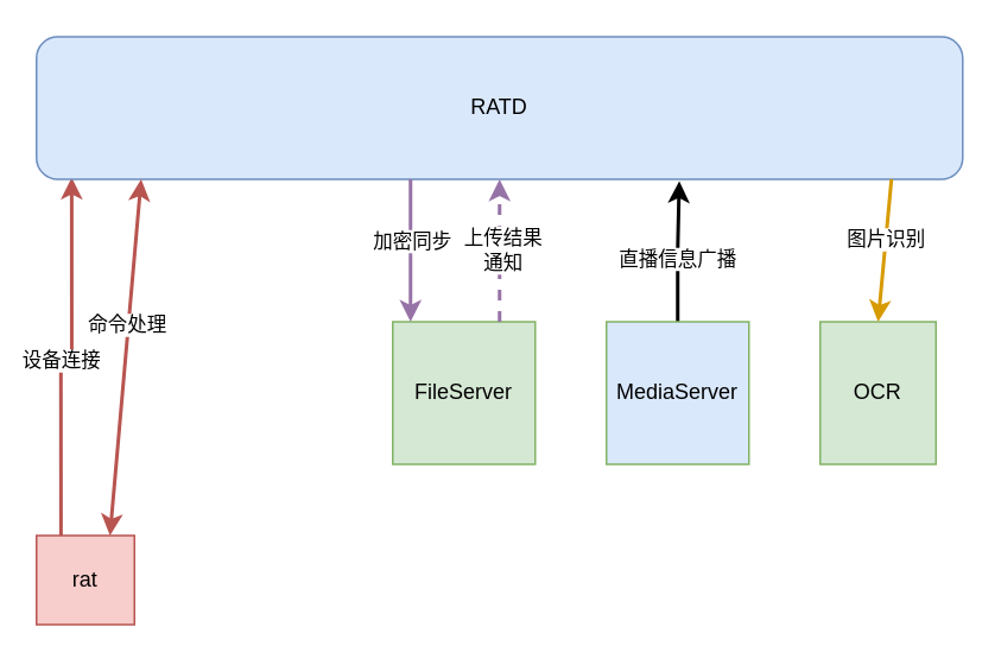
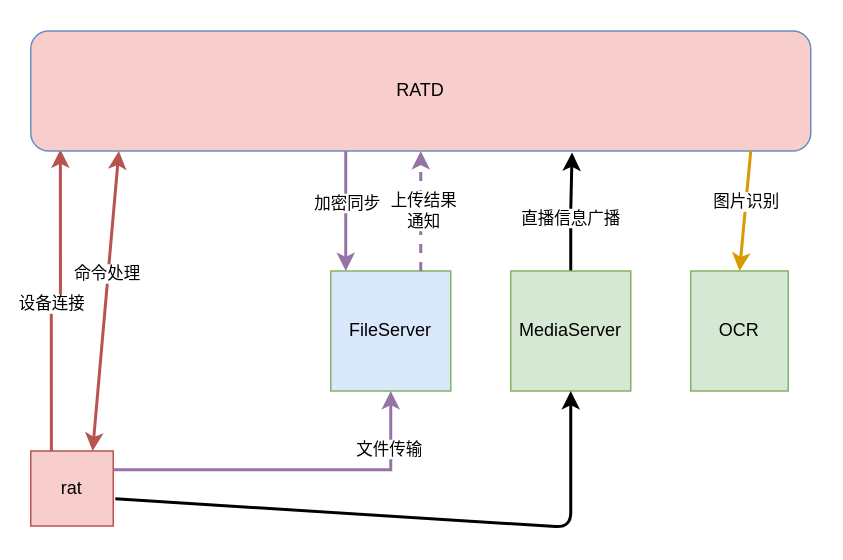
  <mxCell id="0" />
  <mxCell id="1" parent="0" />
+ <mxCell id="2" style="edgeStyle=orthogonalEdgeStyle;rounded=0;orthogonalLoop=1;jettySize=auto;html=1;entryX=0.5;entryY=1;entryDx=0;entryDy=0;fillColor=#e1d5e7;strokeColor=#9673a6;strokeWidth=2;exitX=1;exitY=0.25;exitDx=0;exitDy=0;" edge="1" parent="1" source="6" target="7"><mxGeometry relative="1" as="geometry" /></mxCell>
+ <mxCell id="3" value="文件传输" style="edgeLabel;html=1;align=center;verticalAlign=middle;resizable=0;points=[];" vertex="1" connectable="0" parent="2"><mxGeometry x="0.675" y="2" relative="1" as="geometry"><mxPoint as="offset" /></mxGeometry></mxCell>
  <mxCell id="4" style="edgeStyle=orthogonalEdgeStyle;rounded=0;orthogonalLoop=1;jettySize=auto;html=1;exitX=0.25;exitY=0;exitDx=0;exitDy=0;entryX=0.038;entryY=0.988;entryDx=0;entryDy=0;entryPerimeter=0;fillColor=#f8cecc;strokeColor=#b85450;strokeWidth=2;" edge="1" parent="1" source="6" target="12"><mxGeometry relative="1" as="geometry"><mxPoint x="40" y="110" as="targetPoint" /></mxGeometry></mxCell>
  <mxCell id="5" value="设备连接" style="edgeLabel;html=1;align=center;verticalAlign=middle;resizable=0;points=[];" vertex="1" connectable="0" parent="4"><mxGeometry x="-0.042" relative="1" as="geometry"><mxPoint as="offset" /></mxGeometry></mxCell>
  <mxCell id="6" value="rat" style="whiteSpace=wrap;html=1;aspect=fixed;fillColor=#f8cecc;strokeColor=#b85450;" vertex="1" parent="1"><mxGeometry x="20" y="300" width="55" height="50" as="geometry" /></mxCell>
- <mxCell id="7" value="FileServer" style="whiteSpace=wrap;html=1;aspect=fixed;fillColor=#d5e8d4;strokeColor=#82b366;" vertex="1" parent="1"><mxGeometry x="220" y="180" width="80" height="80" as="geometry" /></mxCell>
+ <mxCell id="7" value="FileServer" style="whiteSpace=wrap;html=1;aspect=fixed;fillColor=#dae8fc;strokeColor=#82b366;" vertex="1" parent="1"><mxGeometry x="220" y="180" width="80" height="80" as="geometry" /></mxCell>
  <mxCell id="8" style="edgeStyle=orthogonalEdgeStyle;rounded=0;orthogonalLoop=1;jettySize=auto;html=1;entryX=0.694;entryY=1.013;entryDx=0;entryDy=0;entryPerimeter=0;strokeWidth=2;" edge="1" parent="1" source="10" target="12"><mxGeometry relative="1" as="geometry"><mxPoint x="378" y="104" as="targetPoint" /></mxGeometry></mxCell>
  <mxCell id="9" value="直播信息广播" style="edgeLabel;html=1;align=center;verticalAlign=middle;resizable=0;points=[];" vertex="1" connectable="0" parent="8"><mxGeometry x="-0.098" y="1" relative="1" as="geometry"><mxPoint as="offset" /></mxGeometry></mxCell>
- <mxCell id="10" value="MediaServer" style="whiteSpace=wrap;html=1;aspect=fixed;fillColor=#dae8fc;strokeColor=#82b366;" vertex="1" parent="1"><mxGeometry x="340" y="180" width="80" height="80" as="geometry" /></mxCell>
+ <mxCell id="10" value="MediaServer" style="whiteSpace=wrap;html=1;aspect=fixed;fillColor=#d5e8d4;strokeColor=#82b366;" vertex="1" parent="1"><mxGeometry x="340" y="180" width="80" height="80" as="geometry" /></mxCell>
  <mxCell id="11" value="OCR" style="whiteSpace=wrap;html=1;aspect=fixed;fillColor=#d5e8d4;strokeColor=#82b366;" vertex="1" parent="1"><mxGeometry x="460" y="180" width="65" height="80" as="geometry" /></mxCell>
- <mxCell id="12" value="RATD" style="rounded=1;whiteSpace=wrap;html=1;fillColor=#dae8fc;strokeColor=#6c8ebf;" vertex="1" parent="1"><mxGeometry x="20" y="20" width="520" height="80" as="geometry" /></mxCell>
+ <mxCell id="12" value="RATD" style="rounded=1;whiteSpace=wrap;html=1;fillColor=#f8cecc;strokeColor=#6c8ebf;" vertex="1" parent="1"><mxGeometry x="20" y="20" width="520" height="80" as="geometry" /></mxCell>
  <mxCell id="13" value="" style="endArrow=classic;startArrow=classic;html=1;exitX=0.75;exitY=0;exitDx=0;exitDy=0;entryX=0.113;entryY=1;entryDx=0;entryDy=0;entryPerimeter=0;fillColor=#f8cecc;strokeColor=#b85450;strokeWidth=2;" edge="1" parent="1" source="6" target="12"><mxGeometry width="50" height="50" relative="1" as="geometry"><mxPoint x="70" y="240" as="sourcePoint" /><mxPoint x="120" y="190" as="targetPoint" /></mxGeometry></mxCell>
  <mxCell id="14" value="命令处理" style="edgeLabel;html=1;align=center;verticalAlign=middle;resizable=0;points=[];" vertex="1" connectable="0" parent="13"><mxGeometry x="0.19" y="1" relative="1" as="geometry"><mxPoint as="offset" /></mxGeometry></mxCell>
  <mxCell id="15" value="" style="endArrow=classic;html=1;entryX=0.5;entryY=0;entryDx=0;entryDy=0;fillColor=#ffe6cc;strokeColor=#d79b00;strokeWidth=2;" edge="1" parent="1" target="11"><mxGeometry width="50" height="50" relative="1" as="geometry"><mxPoint x="500" y="100" as="sourcePoint" /><mxPoint x="530" y="100" as="targetPoint" /></mxGeometry></mxCell>
  <mxCell id="16" value="图片识别" style="edgeLabel;html=1;align=center;verticalAlign=middle;resizable=0;points=[];" vertex="1" connectable="0" parent="15"><mxGeometry x="-0.15" relative="1" as="geometry"><mxPoint as="offset" /></mxGeometry></mxCell>
  <mxCell id="17" value="" style="endArrow=classic;html=1;entryX=0.5;entryY=0;entryDx=0;entryDy=0;strokeWidth=2;fillColor=#e1d5e7;strokeColor=#9673a6;" edge="1" parent="1"><mxGeometry width="50" height="50" relative="1" as="geometry"><mxPoint x="230" y="100" as="sourcePoint" /><mxPoint x="230" y="180" as="targetPoint" /></mxGeometry></mxCell>
  <mxCell id="18" value="加密同步" style="edgeLabel;html=1;align=center;verticalAlign=middle;resizable=0;points=[];" vertex="1" connectable="0" parent="17"><mxGeometry x="-0.15" relative="1" as="geometry"><mxPoint as="offset" /></mxGeometry></mxCell>
  <mxCell id="19" value="" style="endArrow=classic;html=1;exitX=0.75;exitY=0;exitDx=0;exitDy=0;entryX=0.5;entryY=1;entryDx=0;entryDy=0;fillColor=#e1d5e7;strokeColor=#9673a6;strokeWidth=2;dashed=1;" edge="1" parent="1" source="7" target="12"><mxGeometry width="50" height="50" relative="1" as="geometry"><mxPoint x="250" y="180" as="sourcePoint" /><mxPoint x="300" y="130" as="targetPoint" /></mxGeometry></mxCell>
  <mxCell id="20" value="上传结果&lt;br&gt;通知" style="edgeLabel;html=1;align=center;verticalAlign=middle;resizable=0;points=[];" vertex="1" connectable="0" parent="19"><mxGeometry x="0.025" y="-1" relative="1" as="geometry"><mxPoint as="offset" /></mxGeometry></mxCell>
+ <mxCell id="21" value="" style="endArrow=classic;html=1;strokeWidth=2;exitX=1.025;exitY=0.638;exitDx=0;exitDy=0;exitPerimeter=0;entryX=0.5;entryY=1;entryDx=0;entryDy=0;" edge="1" parent="1" source="6" target="10"><mxGeometry width="50" height="50" relative="1" as="geometry"><mxPoint x="110" y="410" as="sourcePoint" /><mxPoint x="380" y="351" as="targetPoint" /><Array as="points"><mxPoint x="380" y="351" /></Array></mxGeometry></mxCell>
